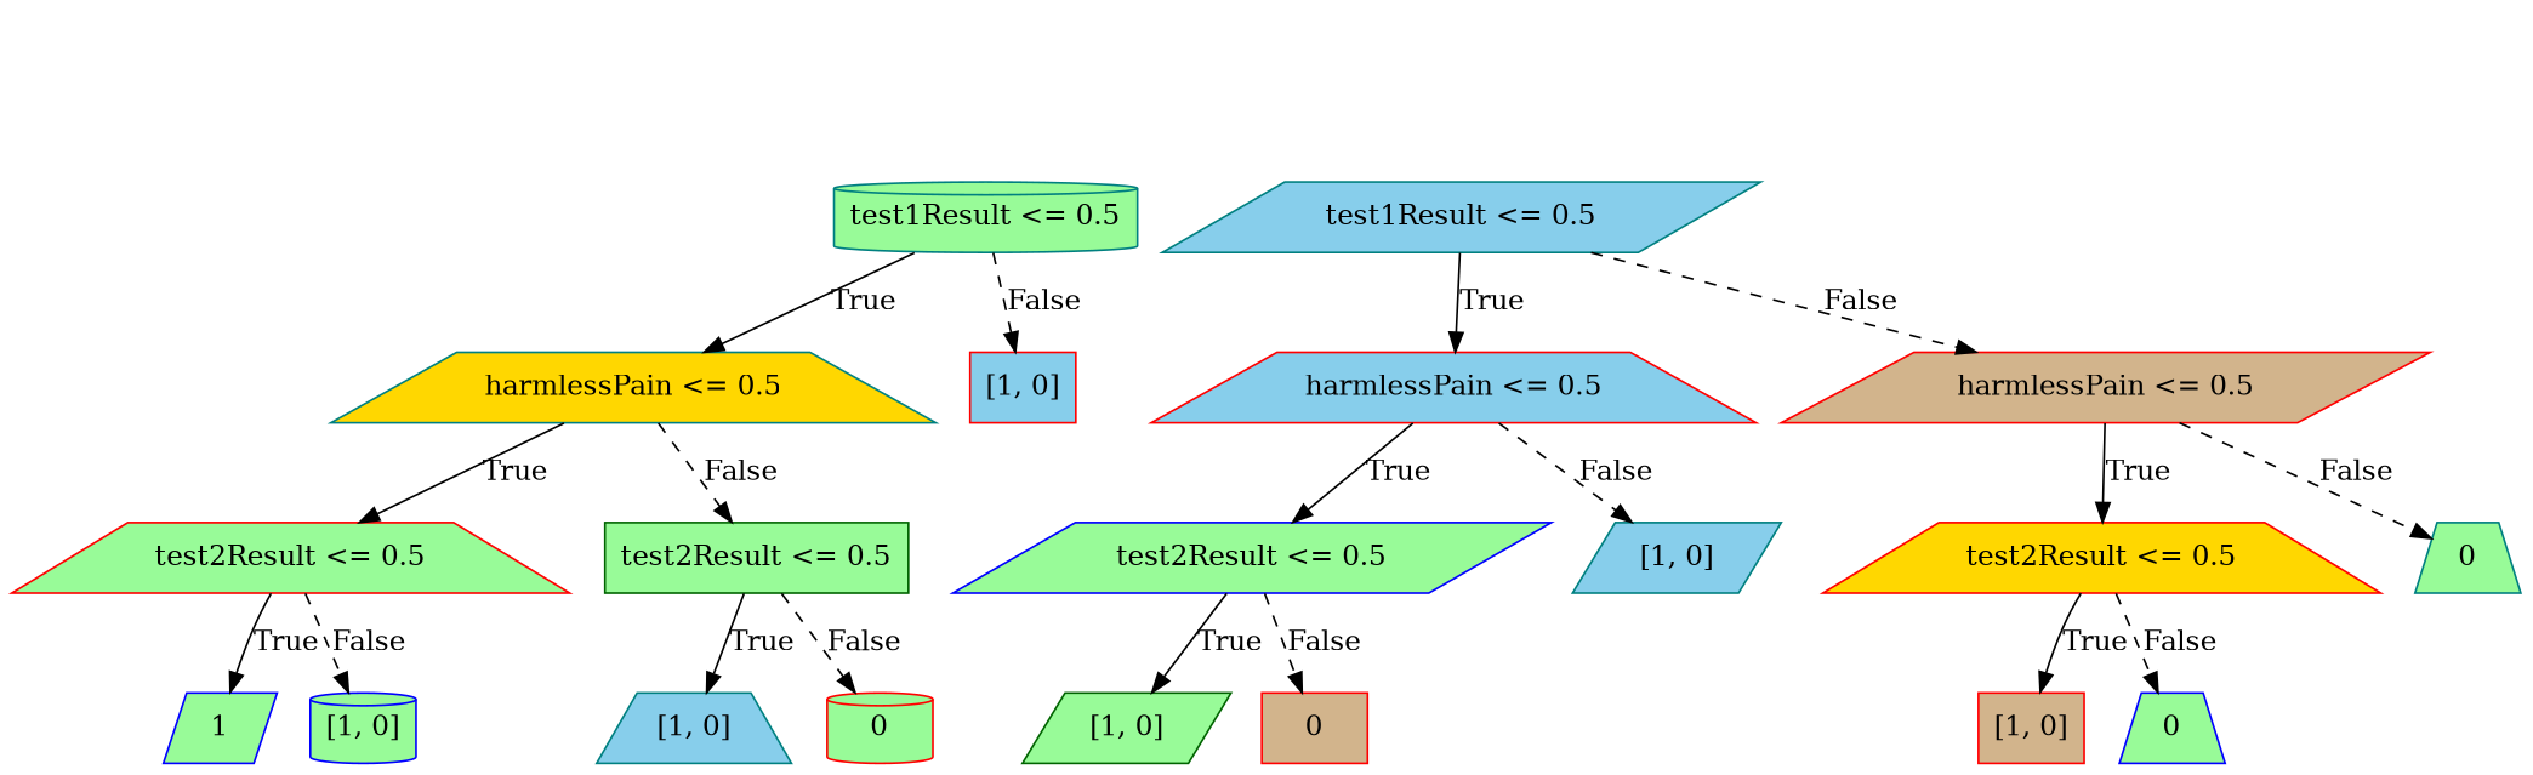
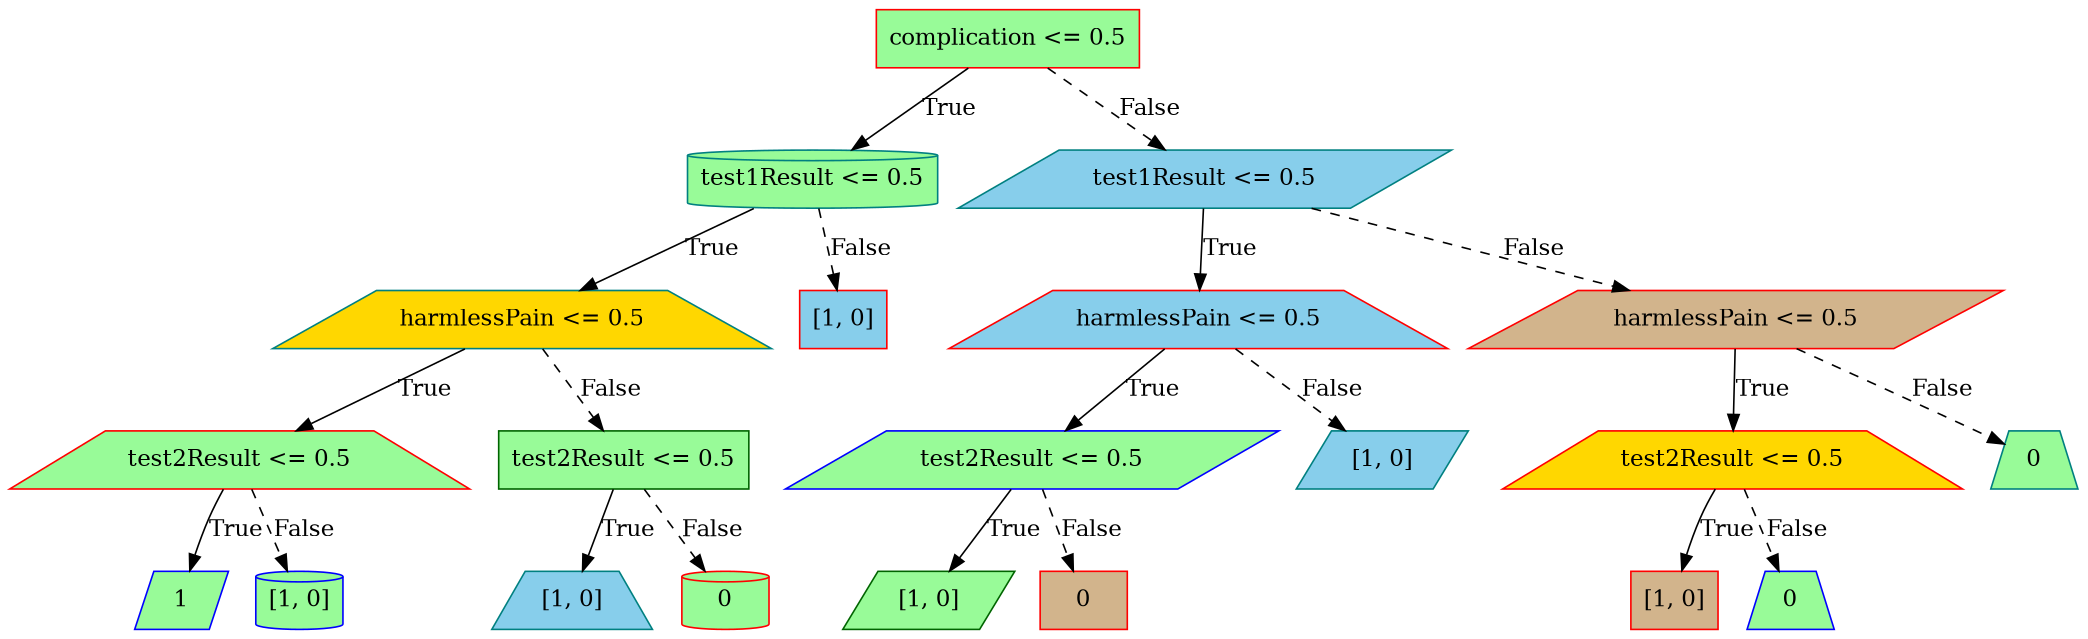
  digraph {
    node [style=filled fillcolor=palegreen color=red shape=trapezium]
+   n1 [label="complication <= 0.5" shape=box]
    n2 [label="test1Result <= 0.5" color=teal shape=cylinder]
    n3 [label="test1Result <= 0.5" fillcolor=skyblue color=teal shape=parallelogram]
    n4 [label="harmlessPain <= 0.5" fillcolor=gold color=teal]
    n5 [label="[1, 0]" fillcolor=skyblue shape=box]
    n6 [label="test2Result <= 0.5"]
    n7 [label="test2Result <= 0.5" color=darkgreen shape=box]
    n8 [label=1 color=blue shape=parallelogram]
    n9 [label="[1, 0]" color=blue shape=cylinder]
    n10 [label="[1, 0]" fillcolor=skyblue color=teal]
    n11 [label=0 shape=cylinder]
    n12 [label="harmlessPain <= 0.5" fillcolor=skyblue]
    n13 [label="harmlessPain <= 0.5" fillcolor=tan shape=parallelogram]
    n14 [label="test2Result <= 0.5" color=blue shape=parallelogram]
    n15 [label="[1, 0]" fillcolor=skyblue color=teal shape=parallelogram]
    n16 [label="[1, 0]" color=darkgreen shape=parallelogram]
    n17 [label=0 fillcolor=tan shape=box]
    n18 [label="test2Result <= 0.5" fillcolor=gold]
    n19 [label=0 color=teal]
    n20 [label="[1, 0]" fillcolor=tan shape=box]
    n21 [label=0 color=blue]
+   n1 -> n2 [label=True]
+   n1 -> n3 [label=False style=dashed]
    n2 -> n4 [label=True]
    n2 -> n5 [label=False style=dashed]
    n3 -> n12 [label=True]
    n3 -> n13 [label=False style=dashed]
    n4 -> n6 [label=True]
    n4 -> n7 [label=False style=dashed]
    n6 -> n8 [label=True]
    n6 -> n9 [label=False style=dashed]
    n7 -> n10 [label=True]
    n7 -> n11 [label=False style=dashed]
    n12 -> n14 [label=True]
    n12 -> n15 [label=False style=dashed]
    n13 -> n18 [label=True]
    n13 -> n19 [label=False style=dashed]
    n14 -> n16 [label=True]
    n14 -> n17 [label=False style=dashed]
    n18 -> n20 [label=True]
    n18 -> n21 [label=False style=dashed]
  }
